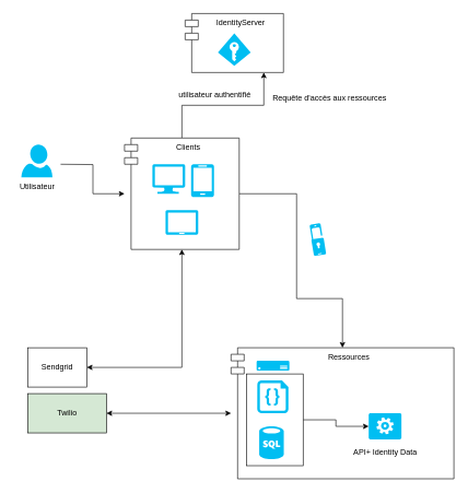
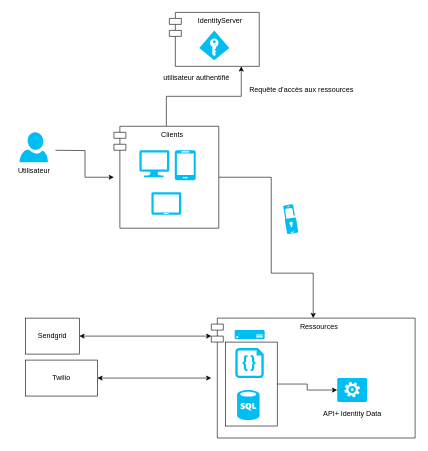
  <mxCell id="0" />
  <mxCell id="1" parent="0" />
  <mxCell id="2" value="Ressources" style="shape=module;align=left;spacingLeft=20;align=center;verticalAlign=top;" parent="1" vertex="1"><mxGeometry x="352" y="530" width="340" height="200" as="geometry" /></mxCell>
  <mxCell id="3" style="edgeStyle=orthogonalEdgeStyle;rounded=0;orthogonalLoop=1;jettySize=auto;html=1;entryX=0;entryY=0.5;entryDx=0;entryDy=0;entryPerimeter=0;" parent="1" source="4" target="21" edge="1"><mxGeometry relative="1" as="geometry" /></mxCell>
  <mxCell id="4" value="" style="rounded=0;whiteSpace=wrap;html=1;" parent="1" vertex="1"><mxGeometry x="376" y="570" width="86" height="140" as="geometry" /></mxCell>
  <mxCell id="5" style="edgeStyle=orthogonalEdgeStyle;rounded=0;orthogonalLoop=1;jettySize=auto;html=1;entryX=0.8;entryY=1;entryDx=0;entryDy=0;entryPerimeter=0;" parent="1" source="7" target="9" edge="1"><mxGeometry relative="1" as="geometry" /></mxCell>
  <mxCell id="6" style="edgeStyle=orthogonalEdgeStyle;rounded=0;orthogonalLoop=1;jettySize=auto;html=1;" parent="1" source="7" target="2" edge="1"><mxGeometry relative="1" as="geometry"><Array as="points"><mxPoint x="452" y="295" /><mxPoint x="452" y="455" /><mxPoint x="522" y="455" /></Array></mxGeometry></mxCell>
  <mxCell id="7" value="Clients" style="shape=module;align=left;spacingLeft=20;align=center;verticalAlign=top;" parent="1" vertex="1"><mxGeometry x="189.5" y="210" width="175" height="170" as="geometry" /></mxCell>
  <mxCell id="8" style="edgeStyle=orthogonalEdgeStyle;rounded=0;orthogonalLoop=1;jettySize=auto;html=1;" parent="1" target="7" edge="1"><mxGeometry relative="1" as="geometry"><mxPoint x="92" y="250" as="sourcePoint" /></mxGeometry></mxCell>
  <mxCell id="9" value="IdentityServer" style="shape=module;align=left;spacingLeft=20;align=center;verticalAlign=top;" parent="1" vertex="1"><mxGeometry x="282" y="20" width="150" height="90" as="geometry" /></mxCell>
  <mxCell id="10" value="" style="verticalLabelPosition=bottom;html=1;verticalAlign=top;align=center;strokeColor=none;fillColor=#00BEF2;shape=mxgraph.azure.access_control;" parent="1" vertex="1"><mxGeometry x="332" y="50" width="50" height="50" as="geometry" /></mxCell>
  <mxCell id="11" value="" style="verticalLabelPosition=bottom;html=1;verticalAlign=top;align=center;strokeColor=none;fillColor=#00BEF2;shape=mxgraph.azure.computer;pointerEvents=1;" parent="1" vertex="1"><mxGeometry x="232" y="250" width="50" height="45" as="geometry" /></mxCell>
  <mxCell id="12" value="" style="verticalLabelPosition=bottom;html=1;verticalAlign=top;align=center;strokeColor=none;fillColor=#00BEF2;shape=mxgraph.azure.mobile;pointerEvents=1;" parent="1" vertex="1"><mxGeometry x="291" y="250" width="35" height="50" as="geometry" /></mxCell>
  <mxCell id="13" value="" style="verticalLabelPosition=bottom;html=1;verticalAlign=top;align=center;strokeColor=none;fillColor=#00BEF2;shape=mxgraph.azure.tablet;pointerEvents=1;" parent="1" vertex="1"><mxGeometry x="252" y="320" width="50" height="37.5" as="geometry" /></mxCell>
  <mxCell id="14" style="edgeStyle=orthogonalEdgeStyle;rounded=0;orthogonalLoop=1;jettySize=auto;html=1;exitX=0.5;exitY=1;exitDx=0;exitDy=0;exitPerimeter=0;" parent="1" source="13" target="13" edge="1"><mxGeometry relative="1" as="geometry" /></mxCell>
  <mxCell id="15" value="Requête d'accès aux ressources" style="text;html=1;align=center;verticalAlign=middle;resizable=0;points=[];autosize=1;" parent="1" vertex="1"><mxGeometry x="402" y="140" width="200" height="20" as="geometry" /></mxCell>
- <mxCell id="16" value="utilisateur authentifié" style="text;html=1;align=center;verticalAlign=middle;resizable=0;points=[];autosize=1;" parent="1" vertex="1"><mxGeometry x="262" y="135" width="130" height="20" as="geometry" /></mxCell>
+ <mxCell id="16" value="utilisateur authentifié" style="text;html=1;align=center;verticalAlign=middle;resizable=0;points=[];autosize=1;" parent="1" vertex="1"><mxGeometry x="262" y="120" width="130" height="20" as="geometry" /></mxCell>
  <mxCell id="17" value="" style="verticalLabelPosition=bottom;html=1;verticalAlign=top;align=center;strokeColor=none;fillColor=#00BEF2;shape=mxgraph.azure.sql_database;" parent="1" vertex="1"><mxGeometry x="395" y="650" width="37.5" height="50" as="geometry" /></mxCell>
  <mxCell id="18" value="" style="verticalLabelPosition=bottom;html=1;verticalAlign=top;align=center;strokeColor=none;fillColor=#00BEF2;shape=mxgraph.azure.user;" parent="1" vertex="1"><mxGeometry x="32" y="220" width="47.5" height="50" as="geometry" /></mxCell>
  <mxCell id="19" value="Utilisateur" style="text;html=1;align=center;verticalAlign=middle;resizable=0;points=[];autosize=1;" parent="1" vertex="1"><mxGeometry x="20.75" y="275" width="70" height="20" as="geometry" /></mxCell>
  <mxCell id="20" value="" style="verticalLabelPosition=bottom;html=1;verticalAlign=top;align=center;strokeColor=none;fillColor=#00BEF2;shape=mxgraph.azure.code_file;pointerEvents=1;" parent="1" vertex="1"><mxGeometry x="392" y="580" width="47.5" height="50" as="geometry" /></mxCell>
  <mxCell id="21" value="" style="verticalLabelPosition=bottom;html=1;verticalAlign=top;align=center;strokeColor=none;fillColor=#00BEF2;shape=mxgraph.azure.worker_role;" parent="1" vertex="1"><mxGeometry x="562" y="630" width="50" height="40" as="geometry" /></mxCell>
  <mxCell id="22" value="API+ Identity Data" style="text;html=1;align=center;verticalAlign=middle;resizable=0;points=[];autosize=1;" parent="1" vertex="1"><mxGeometry x="532" y="680" width="110" height="20" as="geometry" /></mxCell>
  <mxCell id="23" value="" style="verticalLabelPosition=bottom;html=1;verticalAlign=top;align=center;strokeColor=none;fillColor=#00BEF2;shape=mxgraph.azure.server;" parent="1" vertex="1"><mxGeometry x="391" y="550" width="50" height="15" as="geometry" /></mxCell>
  <mxCell id="24" value="" style="verticalLabelPosition=bottom;html=1;verticalAlign=top;align=center;strokeColor=none;fillColor=#00BEF2;shape=mxgraph.azure.multi_factor_authentication;pointerEvents=1;" parent="1" vertex="1"><mxGeometry x="472" y="340" width="25" height="50" as="geometry" /></mxCell>
- <mxCell id="25" style="edgeStyle=orthogonalEdgeStyle;rounded=0;orthogonalLoop=1;jettySize=auto;html=1;startArrow=classic;startFill=1;" edge="1" parent="1" source="26" target="7"><mxGeometry relative="1" as="geometry" /></mxCell>
+ <mxCell id="25" style="edgeStyle=orthogonalEdgeStyle;rounded=0;orthogonalLoop=1;jettySize=auto;html=1;entryX=0;entryY=0.15;entryDx=0;entryDy=0;entryPerimeter=0;startArrow=classic;startFill=1;" edge="1" parent="1" source="26" target="2"><mxGeometry relative="1" as="geometry" /></mxCell>
  <mxCell id="26" value="Sendgrid" style="rounded=0;whiteSpace=wrap;html=1;" vertex="1" parent="1"><mxGeometry x="42" y="530" width="90" height="60" as="geometry" /></mxCell>
  <mxCell id="27" style="edgeStyle=orthogonalEdgeStyle;rounded=0;orthogonalLoop=1;jettySize=auto;html=1;startArrow=classic;startFill=1;" edge="1" parent="1" source="28" target="2"><mxGeometry relative="1" as="geometry" /></mxCell>
- <mxCell id="28" value="Twilio" style="rounded=0;whiteSpace=wrap;html=1;fillColor=#d5e8d4;" vertex="1" parent="1"><mxGeometry x="42" y="600" width="120" height="60" as="geometry" /></mxCell>
+ <mxCell id="28" value="Twilio" style="rounded=0;whiteSpace=wrap;html=1;" vertex="1" parent="1"><mxGeometry x="42" y="600" width="120" height="60" as="geometry" /></mxCell>
